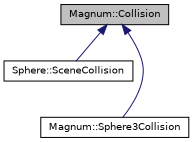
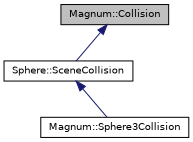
  digraph {
    fontname="DejaVu Sans"
    node [color=black fillcolor=white fontname="DejaVu Sans" fontsize=10 shape=record style=filled]
    edge [color=midnightblue dir=back fontname="DejaVu Sans" fontsize=10 labelfontname=Helvetica labelfontsize=10 style=solid]
    n1 [fillcolor=grey75 fontcolor=black height=0.2 label="Magnum::Collision" width=0.4]
    n2 [height=0.2 label="Sphere::SceneCollision" width=0.4]
    n3 [height=0.2 label="Magnum::Sphere3Collision" width=0.4]
    n1 -> n2
-   n1 -> n3
+   n2 -> n3
  }
